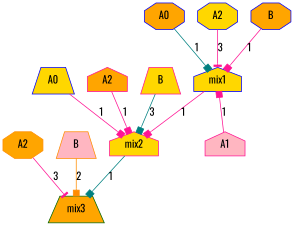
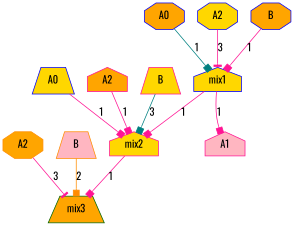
  digraph {
    fontname=Oswald
    node [color=blue fillcolor=gold fontname=Oswald shape=house style=filled]
    edge [arrowhead=box color=deeppink fontname=Oswald]
    n1 [label=mix1]
    n2 [color=deeppink label=mix2]
    n3 [color=darkgreen fillcolor=orange label=mix3 shape=trapezium]
    n4 [fillcolor=orange label=A0 shape=octagon]
    n5 [color=deeppink fillcolor=lightpink label=A1]
    n6 [label=A2 shape=octagon]
    n7 [fillcolor=orange label=B shape=octagon]
    n8 [label=A0 shape=trapezium]
    n9 [color=deeppink fillcolor=orange label=A2]
    n10 [color=deeppink label=B shape=trapezium]
    n11 [color=darkorange fillcolor=orange label=A2 shape=octagon]
    n12 [color=darkorange fillcolor=lightpink label=B shape=trapezium]
    n1 -> n2 [label=1]
-   n2 -> n3 [color=teal label=1]
+   n2 -> n3 [label=1]
    n4 -> n1 [color=teal label=1]
-   n5 -> n1 [label=1]
+   n1 -> n5 [label=1]
    n6 -> n1 [arrowhead=tee label=3]
    n7 -> n1 [label=1]
    n8 -> n2 [label=1]
    n9 -> n2 [label=1]
    n10 -> n2 [color=teal label=3]
    n11 -> n3 [arrowhead=tee label=3]
    n12 -> n3 [color=darkorange label=2]
  }
